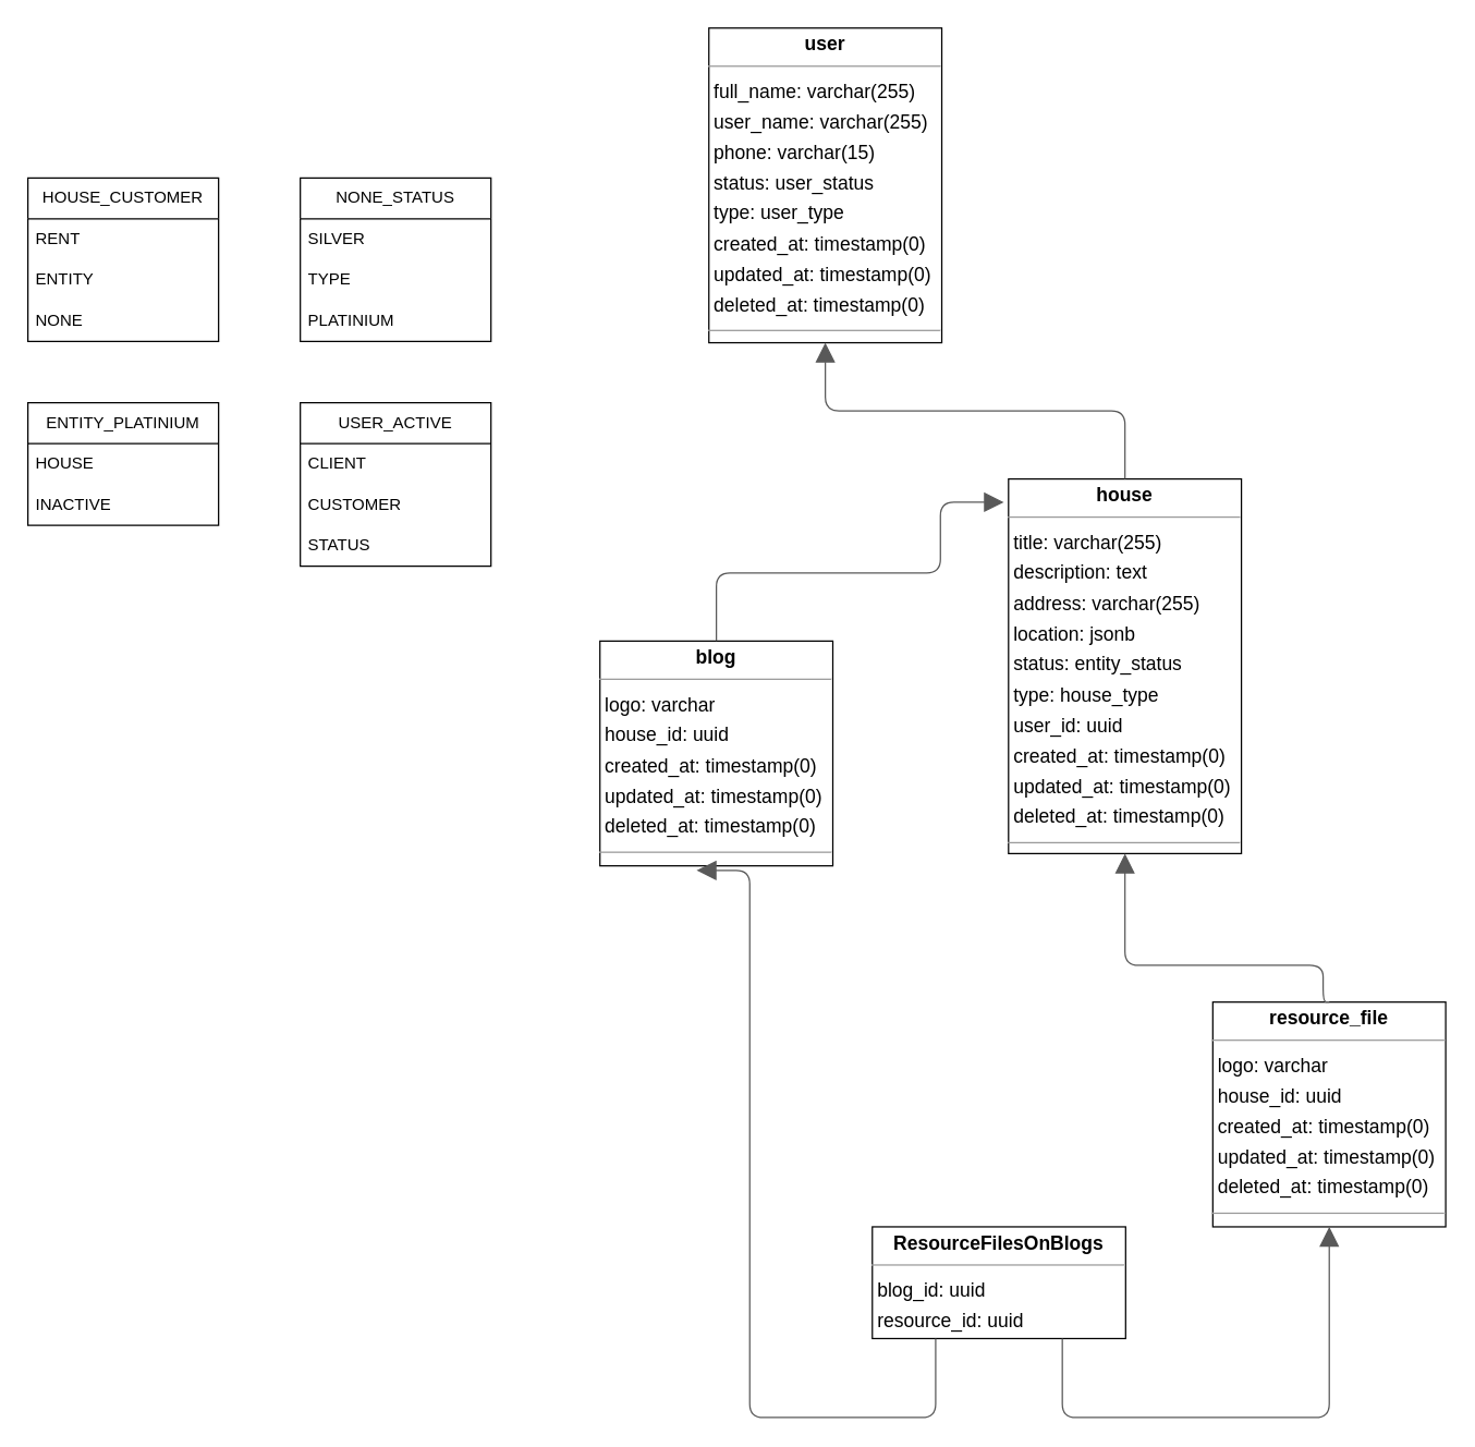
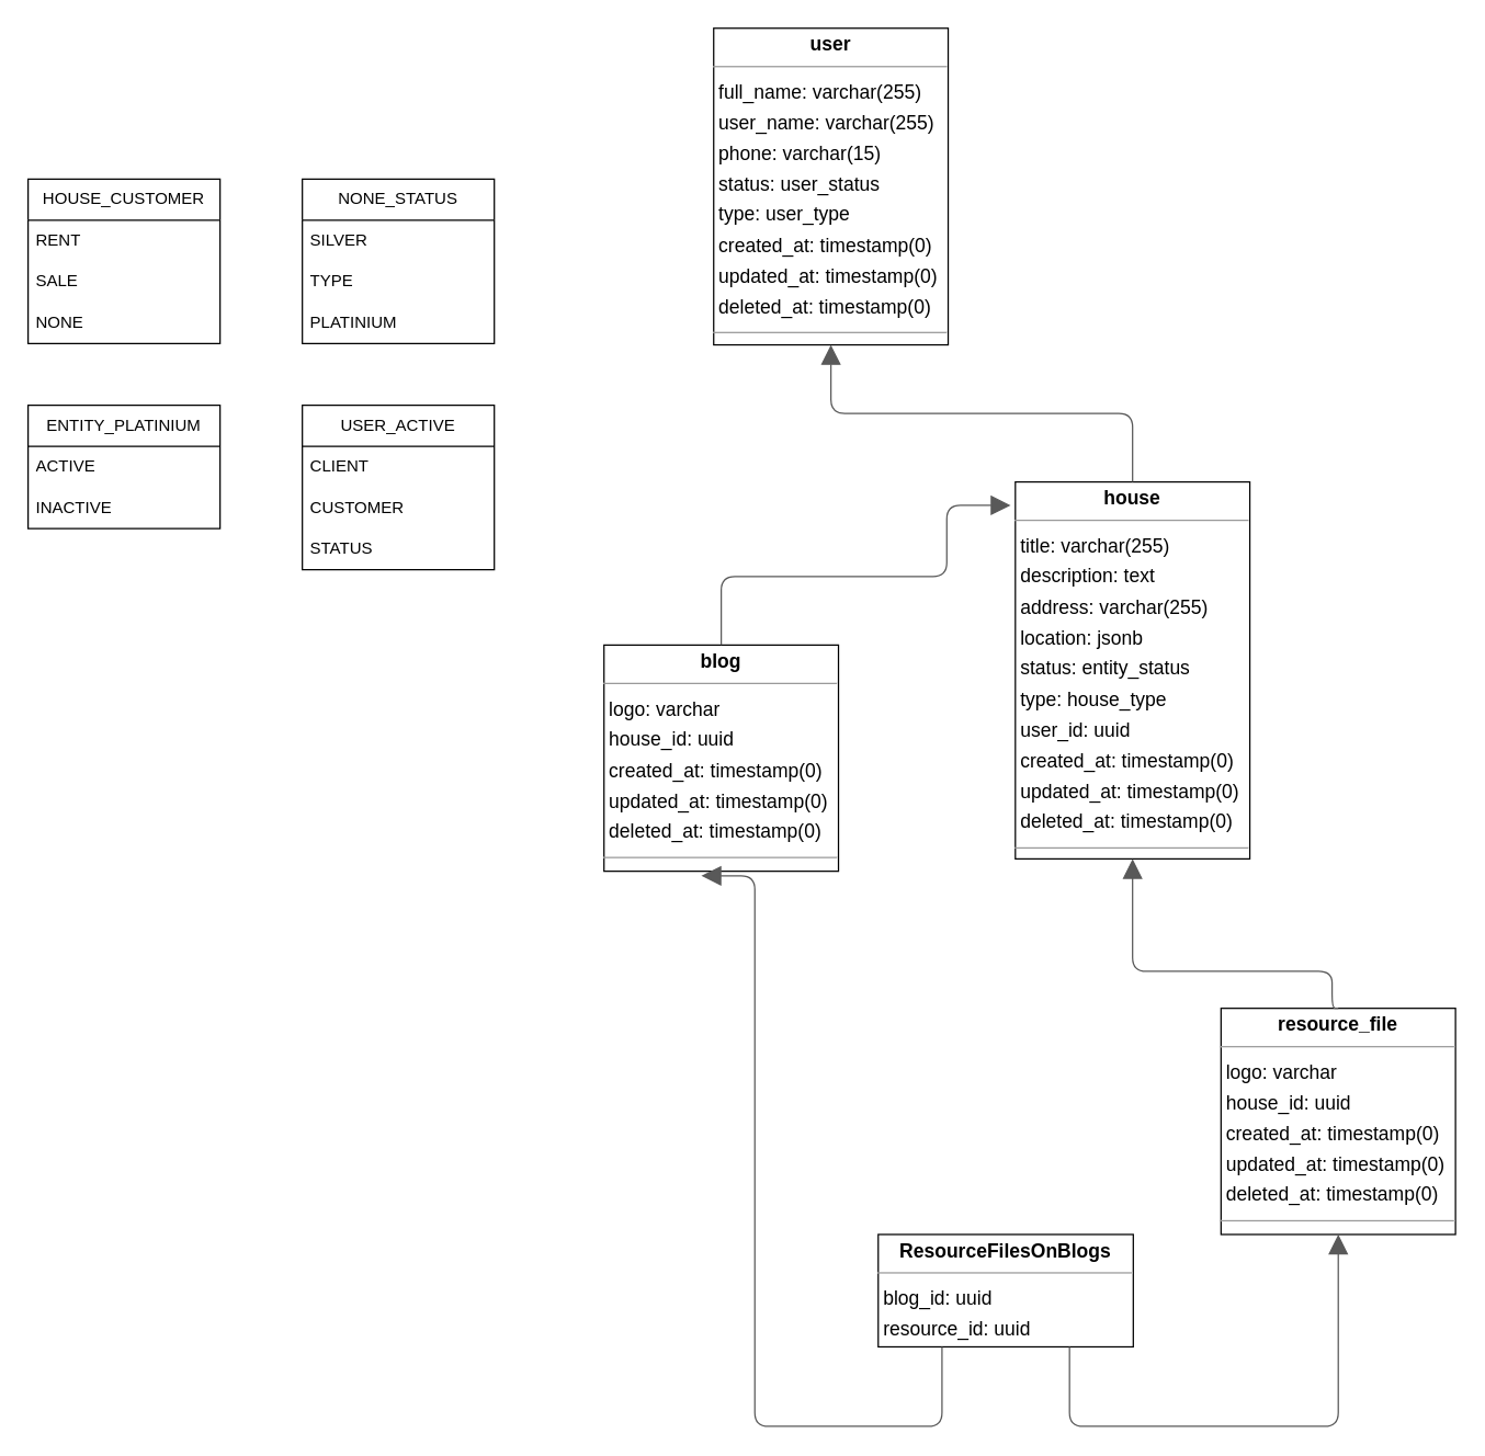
  <mxCell id="0" />
  <mxCell id="1" parent="0" />
  <mxCell id="2" value="&lt;p style=&quot;margin:0px;margin-top:4px;text-align:center;&quot;&gt;&lt;b&gt;ResourceFilesOnBlogs&lt;/b&gt;&lt;/p&gt;&lt;hr size=&quot;1&quot;/&gt;&lt;p style=&quot;margin:0 0 0 4px;line-height:1.6;&quot;&gt; blog_id: uuid&lt;br/&gt; resource_id: uuid&lt;/p&gt;" style="verticalAlign=top;align=left;overflow=fill;fontSize=14;fontFamily=Helvetica;html=1;rounded=0;shadow=0;comic=0;labelBackgroundColor=none;strokeWidth=1;" parent="1" vertex="1"><mxGeometry x="640" y="900" width="186" height="82" as="geometry" /></mxCell>
  <mxCell id="3" value="&lt;p style=&quot;margin:0px;margin-top:4px;text-align:center;&quot;&gt;&lt;b&gt;blog&lt;/b&gt;&lt;/p&gt;&lt;hr size=&quot;1&quot;/&gt;&lt;p style=&quot;margin:0 0 0 4px;line-height:1.6;&quot;&gt; logo: varchar&lt;br/&gt; house_id: uuid&lt;br/&gt; created_at: timestamp(0)&lt;br/&gt; updated_at: timestamp(0)&lt;br/&gt; deleted_at: timestamp(0)&lt;/p&gt;&lt;hr size=&quot;1&quot;/&gt;&lt;p style=&quot;margin:0 0 0 4px;line-height:1.6;&quot;&gt; id: uuid&lt;/p&gt;" style="verticalAlign=top;align=left;overflow=fill;fontSize=14;fontFamily=Helvetica;html=1;rounded=0;shadow=0;comic=0;labelBackgroundColor=none;strokeWidth=1;" parent="1" vertex="1"><mxGeometry x="440" y="470" width="171" height="165" as="geometry" /></mxCell>
  <mxCell id="4" value="&lt;p style=&quot;margin:0px;margin-top:4px;text-align:center;&quot;&gt;&lt;b&gt;house&lt;/b&gt;&lt;/p&gt;&lt;hr size=&quot;1&quot;/&gt;&lt;p style=&quot;margin:0 0 0 4px;line-height:1.6;&quot;&gt; title: varchar(255)&lt;br/&gt; description: text&lt;br/&gt; address: varchar(255)&lt;br/&gt; location: jsonb&lt;br/&gt; status: entity_status&lt;br/&gt; type: house_type&lt;br/&gt; user_id: uuid&lt;br/&gt; created_at: timestamp(0)&lt;br/&gt; updated_at: timestamp(0)&lt;br/&gt; deleted_at: timestamp(0)&lt;/p&gt;&lt;hr size=&quot;1&quot;/&gt;&lt;p style=&quot;margin:0 0 0 4px;line-height:1.6;&quot;&gt; id: uuid&lt;/p&gt;" style="verticalAlign=top;align=left;overflow=fill;fontSize=14;fontFamily=Helvetica;html=1;rounded=0;shadow=0;comic=0;labelBackgroundColor=none;strokeWidth=1;" parent="1" vertex="1"><mxGeometry x="740" y="351" width="171" height="275" as="geometry" /></mxCell>
  <mxCell id="5" value="&lt;p style=&quot;margin:0px;margin-top:4px;text-align:center;&quot;&gt;&lt;b&gt;resource_file&lt;/b&gt;&lt;/p&gt;&lt;hr size=&quot;1&quot;/&gt;&lt;p style=&quot;margin:0 0 0 4px;line-height:1.6;&quot;&gt; logo: varchar&lt;br/&gt; house_id: uuid&lt;br/&gt; created_at: timestamp(0)&lt;br/&gt; updated_at: timestamp(0)&lt;br/&gt; deleted_at: timestamp(0)&lt;/p&gt;&lt;hr size=&quot;1&quot;/&gt;&lt;p style=&quot;margin:0 0 0 4px;line-height:1.6;&quot;&gt; id: uuid&lt;/p&gt;" style="verticalAlign=top;align=left;overflow=fill;fontSize=14;fontFamily=Helvetica;html=1;rounded=0;shadow=0;comic=0;labelBackgroundColor=none;strokeWidth=1;" parent="1" vertex="1"><mxGeometry x="890" y="735" width="171" height="165" as="geometry" /></mxCell>
  <mxCell id="6" value="&lt;p style=&quot;margin:0px;margin-top:4px;text-align:center;&quot;&gt;&lt;b&gt;user&lt;/b&gt;&lt;/p&gt;&lt;hr size=&quot;1&quot;/&gt;&lt;p style=&quot;margin:0 0 0 4px;line-height:1.6;&quot;&gt; full_name: varchar(255)&lt;br/&gt; user_name: varchar(255)&lt;br/&gt; phone: varchar(15)&lt;br/&gt; status: user_status&lt;br/&gt; type: user_type&lt;br/&gt; created_at: timestamp(0)&lt;br/&gt; updated_at: timestamp(0)&lt;br/&gt; deleted_at: timestamp(0)&lt;/p&gt;&lt;hr size=&quot;1&quot;/&gt;&lt;p style=&quot;margin:0 0 0 4px;line-height:1.6;&quot;&gt; id: uuid&lt;/p&gt;" style="verticalAlign=top;align=left;overflow=fill;fontSize=14;fontFamily=Helvetica;html=1;rounded=0;shadow=0;comic=0;labelBackgroundColor=none;strokeWidth=1;" parent="1" vertex="1"><mxGeometry x="520" y="20" width="171" height="231" as="geometry" /></mxCell>
  <mxCell id="7" value="" style="html=1;rounded=1;edgeStyle=orthogonalEdgeStyle;dashed=0;startArrow=none;endArrow=block;endSize=12;strokeColor=#595959;exitX=0.25;exitY=1;exitDx=0;exitDy=0;entryX=0.415;entryY=1.02;entryDx=0;entryDy=0;entryPerimeter=0;" parent="1" source="2" target="3" edge="1"><mxGeometry width="50" height="50" relative="1" as="geometry"><Array as="points"><mxPoint x="687" y="1040" /><mxPoint x="550" y="1040" /><mxPoint x="550" y="638" /></Array><mxPoint x="746" y="1090" as="sourcePoint" /><mxPoint x="550" y="940" as="targetPoint" /></mxGeometry></mxCell>
  <mxCell id="8" value="" style="html=1;rounded=1;edgeStyle=orthogonalEdgeStyle;dashed=0;startArrow=none;endArrow=block;endSize=12;strokeColor=#595959;entryX=0.500;entryY=1.000;entryDx=0;entryDy=0;exitX=0.75;exitY=1;exitDx=0;exitDy=0;" parent="1" source="2" target="5" edge="1"><mxGeometry width="50" height="50" relative="1" as="geometry"><Array as="points"><mxPoint x="779" y="1040" /><mxPoint x="975" y="1040" /></Array><mxPoint x="840" y="1090" as="sourcePoint" /></mxGeometry></mxCell>
  <mxCell id="9" value="" style="html=1;rounded=1;edgeStyle=orthogonalEdgeStyle;dashed=0;startArrow=none;endArrow=block;endSize=12;strokeColor=#595959;exitX=0.5;exitY=0;exitDx=0;exitDy=0;entryX=-0.02;entryY=0.062;entryDx=0;entryDy=0;entryPerimeter=0;" parent="1" source="3" target="4" edge="1"><mxGeometry width="50" height="50" relative="1" as="geometry"><Array as="points"><mxPoint x="526" y="420" /><mxPoint x="690" y="420" /><mxPoint x="690" y="368" /></Array></mxGeometry></mxCell>
  <mxCell id="10" value="" style="html=1;rounded=1;edgeStyle=orthogonalEdgeStyle;dashed=0;startArrow=none;endArrow=block;endSize=12;strokeColor=#595959;exitX=0.500;exitY=0.000;exitDx=0;exitDy=0;entryX=0.500;entryY=1.000;entryDx=0;entryDy=0;" parent="1" source="4" target="6" edge="1"><mxGeometry width="50" height="50" relative="1" as="geometry"><Array as="points" /></mxGeometry></mxCell>
  <mxCell id="11" value="" style="html=1;rounded=1;edgeStyle=orthogonalEdgeStyle;dashed=0;startArrow=none;endArrow=block;endSize=12;strokeColor=#595959;exitX=0.500;exitY=0.000;exitDx=0;exitDy=0;entryX=0.500;entryY=1.000;entryDx=0;entryDy=0;" parent="1" source="5" target="4" edge="1"><mxGeometry width="50" height="50" relative="1" as="geometry"><Array as="points"><mxPoint x="971" y="708" /><mxPoint x="825" y="708" /></Array></mxGeometry></mxCell>
  <mxCell id="12" value="NONE_STATUS" style="swimlane;fontStyle=0;childLayout=stackLayout;horizontal=1;startSize=30;horizontalStack=0;resizeParent=1;resizeParentMax=0;resizeLast=0;collapsible=1;marginBottom=0;whiteSpace=wrap;html=1;" vertex="1" parent="1"><mxGeometry x="220" y="130" width="140" height="120" as="geometry" /></mxCell>
  <mxCell id="13" value="SILVER" style="text;strokeColor=none;fillColor=none;align=left;verticalAlign=middle;spacingLeft=4;spacingRight=4;overflow=hidden;points=[[0,0.5],[1,0.5]];portConstraint=eastwest;rotatable=0;whiteSpace=wrap;html=1;" vertex="1" parent="12"><mxGeometry y="30" width="140" height="30" as="geometry" /></mxCell>
  <mxCell id="14" value="TYPE" style="text;strokeColor=none;fillColor=none;align=left;verticalAlign=middle;spacingLeft=4;spacingRight=4;overflow=hidden;points=[[0,0.5],[1,0.5]];portConstraint=eastwest;rotatable=0;whiteSpace=wrap;html=1;" vertex="1" parent="12"><mxGeometry y="60" width="140" height="30" as="geometry" /></mxCell>
  <mxCell id="15" value="PLATINIUM" style="text;strokeColor=none;fillColor=none;align=left;verticalAlign=middle;spacingLeft=4;spacingRight=4;overflow=hidden;points=[[0,0.5],[1,0.5]];portConstraint=eastwest;rotatable=0;whiteSpace=wrap;html=1;" vertex="1" parent="12"><mxGeometry y="90" width="140" height="30" as="geometry" /></mxCell>
  <mxCell id="16" value="USER_ACTIVE" style="swimlane;fontStyle=0;childLayout=stackLayout;horizontal=1;startSize=30;horizontalStack=0;resizeParent=1;resizeParentMax=0;resizeLast=0;collapsible=1;marginBottom=0;whiteSpace=wrap;html=1;" vertex="1" parent="1"><mxGeometry x="220" y="295" width="140" height="120" as="geometry" /></mxCell>
  <mxCell id="17" value="CLIENT" style="text;strokeColor=none;fillColor=none;align=left;verticalAlign=middle;spacingLeft=4;spacingRight=4;overflow=hidden;points=[[0,0.5],[1,0.5]];portConstraint=eastwest;rotatable=0;whiteSpace=wrap;html=1;" vertex="1" parent="16"><mxGeometry y="30" width="140" height="30" as="geometry" /></mxCell>
  <mxCell id="18" value="CUSTOMER" style="text;strokeColor=none;fillColor=none;align=left;verticalAlign=middle;spacingLeft=4;spacingRight=4;overflow=hidden;points=[[0,0.5],[1,0.5]];portConstraint=eastwest;rotatable=0;whiteSpace=wrap;html=1;" vertex="1" parent="16"><mxGeometry y="60" width="140" height="30" as="geometry" /></mxCell>
  <mxCell id="19" value="STATUS" style="text;strokeColor=none;fillColor=none;align=left;verticalAlign=middle;spacingLeft=4;spacingRight=4;overflow=hidden;points=[[0,0.5],[1,0.5]];portConstraint=eastwest;rotatable=0;whiteSpace=wrap;html=1;" vertex="1" parent="16"><mxGeometry y="90" width="140" height="30" as="geometry" /></mxCell>
  <mxCell id="20" value="HOUSE_CUSTOMER" style="swimlane;fontStyle=0;childLayout=stackLayout;horizontal=1;startSize=30;horizontalStack=0;resizeParent=1;resizeParentMax=0;resizeLast=0;collapsible=1;marginBottom=0;whiteSpace=wrap;html=1;" vertex="1" parent="1"><mxGeometry x="20" y="130" width="140" height="120" as="geometry" /></mxCell>
  <mxCell id="21" value="RENT" style="text;strokeColor=none;fillColor=none;align=left;verticalAlign=middle;spacingLeft=4;spacingRight=4;overflow=hidden;points=[[0,0.5],[1,0.5]];portConstraint=eastwest;rotatable=0;whiteSpace=wrap;html=1;" vertex="1" parent="20"><mxGeometry y="30" width="140" height="30" as="geometry" /></mxCell>
- <mxCell id="22" value="ENTITY" style="text;strokeColor=none;fillColor=none;align=left;verticalAlign=middle;spacingLeft=4;spacingRight=4;overflow=hidden;points=[[0,0.5],[1,0.5]];portConstraint=eastwest;rotatable=0;whiteSpace=wrap;html=1;" vertex="1" parent="20"><mxGeometry y="60" width="140" height="30" as="geometry" /></mxCell>
+ <mxCell id="22" value="SALE" style="text;strokeColor=none;fillColor=none;align=left;verticalAlign=middle;spacingLeft=4;spacingRight=4;overflow=hidden;points=[[0,0.5],[1,0.5]];portConstraint=eastwest;rotatable=0;whiteSpace=wrap;html=1;" vertex="1" parent="20"><mxGeometry y="60" width="140" height="30" as="geometry" /></mxCell>
  <mxCell id="23" value="NONE" style="text;strokeColor=none;fillColor=none;align=left;verticalAlign=middle;spacingLeft=4;spacingRight=4;overflow=hidden;points=[[0,0.5],[1,0.5]];portConstraint=eastwest;rotatable=0;whiteSpace=wrap;html=1;" vertex="1" parent="20"><mxGeometry y="90" width="140" height="30" as="geometry" /></mxCell>
  <mxCell id="24" value="ENTITY_PLATINIUM" style="swimlane;fontStyle=0;childLayout=stackLayout;horizontal=1;startSize=30;horizontalStack=0;resizeParent=1;resizeParentMax=0;resizeLast=0;collapsible=1;marginBottom=0;whiteSpace=wrap;html=1;" vertex="1" parent="1"><mxGeometry x="20" y="295" width="140" height="90" as="geometry" /></mxCell>
- <mxCell id="25" value="HOUSE" style="text;strokeColor=none;fillColor=none;align=left;verticalAlign=middle;spacingLeft=4;spacingRight=4;overflow=hidden;points=[[0,0.5],[1,0.5]];portConstraint=eastwest;rotatable=0;whiteSpace=wrap;html=1;" vertex="1" parent="24"><mxGeometry y="30" width="140" height="30" as="geometry" /></mxCell>
+ <mxCell id="25" value="ACTIVE" style="text;strokeColor=none;fillColor=none;align=left;verticalAlign=middle;spacingLeft=4;spacingRight=4;overflow=hidden;points=[[0,0.5],[1,0.5]];portConstraint=eastwest;rotatable=0;whiteSpace=wrap;html=1;" vertex="1" parent="24"><mxGeometry y="30" width="140" height="30" as="geometry" /></mxCell>
  <mxCell id="26" value="INACTIVE" style="text;strokeColor=none;fillColor=none;align=left;verticalAlign=middle;spacingLeft=4;spacingRight=4;overflow=hidden;points=[[0,0.5],[1,0.5]];portConstraint=eastwest;rotatable=0;whiteSpace=wrap;html=1;" vertex="1" parent="24"><mxGeometry y="60" width="140" height="30" as="geometry" /></mxCell>
